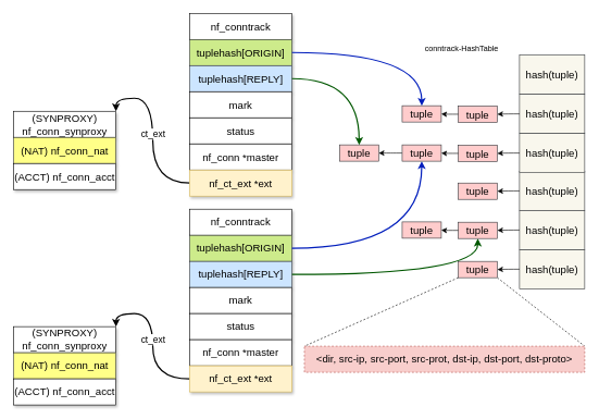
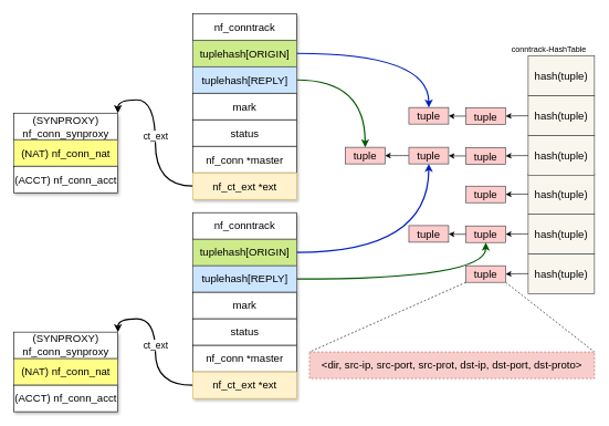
  <mxCell id="0" />
  <mxCell id="1" parent="0" />
  <mxCell id="2" value="&lt;font style=&quot;font-size: 14px&quot;&gt;ct_ext&lt;/font&gt;" style="edgeStyle=orthogonalEdgeStyle;curved=1;rounded=0;orthogonalLoop=1;jettySize=auto;html=1;entryX=1;entryY=0;entryDx=0;entryDy=0;exitX=0;exitY=0.5;exitDx=0;exitDy=0;strokeWidth=2;" parent="1" source="14" target="4" edge="1"><mxGeometry relative="1" as="geometry" /></mxCell>
  <mxCell id="3" value="" style="group;sketch=0;shadow=1;glass=0;" parent="1" vertex="1" connectable="0"><mxGeometry x="20" y="170" width="157" height="120" as="geometry" /></mxCell>
  <mxCell id="4" value="&lt;font style=&quot;font-size: 16px&quot;&gt;(SYNPROXY) nf_conn_synproxy&lt;/font&gt;" style="rounded=0;whiteSpace=wrap;html=1;sketch=0;shadow=1;glass=0;" parent="3" vertex="1"><mxGeometry width="157" height="40" as="geometry" /></mxCell>
  <mxCell id="5" value="&lt;font style=&quot;font-size: 16px&quot;&gt;(NAT) nf_conn_nat&lt;/font&gt;" style="rounded=0;whiteSpace=wrap;html=1;fillColor=#ffff88;strokeColor=#36393d;sketch=0;shadow=1;glass=0;" parent="3" vertex="1"><mxGeometry y="40" width="157" height="40" as="geometry" /></mxCell>
  <mxCell id="6" value="&lt;span style=&quot;font-size: 16px&quot;&gt;(ACCT) nf_conn_acct&lt;/span&gt;" style="rounded=0;whiteSpace=wrap;html=1;sketch=0;shadow=1;glass=0;" parent="3" vertex="1"><mxGeometry y="80" width="157" height="40" as="geometry" /></mxCell>
  <mxCell id="7" value="" style="group;shadow=1;" parent="1" vertex="1" connectable="0"><mxGeometry x="290" y="20" width="157" height="280" as="geometry" /></mxCell>
  <mxCell id="8" value="nf_conntrack" style="rounded=0;whiteSpace=wrap;html=1;fontSize=16;shadow=1;" parent="7" vertex="1"><mxGeometry width="157" height="40" as="geometry" /></mxCell>
  <mxCell id="9" value="&lt;font style=&quot;font-size: 16px&quot;&gt;tuplehash[ORIGIN]&lt;/font&gt;" style="rounded=0;whiteSpace=wrap;html=1;fillColor=#cdeb8b;strokeColor=#36393d;shadow=1;" parent="7" vertex="1"><mxGeometry y="40" width="157" height="40" as="geometry" /></mxCell>
  <mxCell id="10" value="&lt;font style=&quot;font-size: 16px&quot;&gt;tuplehash[REPLY]&lt;/font&gt;" style="rounded=0;whiteSpace=wrap;html=1;fillColor=#cce5ff;strokeColor=#36393d;shadow=1;" parent="7" vertex="1"><mxGeometry y="80" width="157" height="40" as="geometry" /></mxCell>
  <mxCell id="11" value="&lt;font style=&quot;font-size: 16px&quot;&gt;mark&lt;/font&gt;" style="rounded=0;whiteSpace=wrap;html=1;shadow=1;" parent="7" vertex="1"><mxGeometry y="120" width="157" height="40" as="geometry" /></mxCell>
  <mxCell id="12" value="&lt;font style=&quot;font-size: 16px&quot;&gt;status&lt;/font&gt;" style="rounded=0;whiteSpace=wrap;html=1;shadow=1;" parent="7" vertex="1"><mxGeometry y="160" width="157" height="40" as="geometry" /></mxCell>
  <mxCell id="13" value="&lt;font style=&quot;font-size: 16px&quot;&gt;nf_conn *master&lt;/font&gt;" style="rounded=0;whiteSpace=wrap;html=1;shadow=1;" parent="7" vertex="1"><mxGeometry y="200" width="157" height="40" as="geometry" /></mxCell>
  <mxCell id="14" value="&lt;font style=&quot;font-size: 16px&quot;&gt;nf_ct_ext *ext&lt;/font&gt;" style="rounded=0;whiteSpace=wrap;html=1;shadow=1;fillColor=#fff2cc;strokeColor=#d6b656;" parent="7" vertex="1"><mxGeometry y="240" width="157" height="40" as="geometry" /></mxCell>
  <mxCell id="15" style="edgeStyle=orthogonalEdgeStyle;curved=1;rounded=0;orthogonalLoop=1;jettySize=auto;html=1;exitX=1;exitY=0.5;exitDx=0;exitDy=0;entryX=0.5;entryY=0;entryDx=0;entryDy=0;fillColor=#0050ef;strokeColor=#001DBC;strokeWidth=2;" parent="1" source="9" target="48" edge="1"><mxGeometry relative="1" as="geometry" /></mxCell>
  <mxCell id="16" value="tuple" style="rounded=0;whiteSpace=wrap;html=1;fontSize=16;fillColor=#ffcccc;strokeColor=#36393d;" parent="1" vertex="1"><mxGeometry x="520" y="221.5" width="60" height="25" as="geometry" /></mxCell>
  <mxCell id="17" value="" style="edgeStyle=orthogonalEdgeStyle;curved=1;rounded=0;orthogonalLoop=1;jettySize=auto;html=1;" parent="1" source="53" target="16" edge="1"><mxGeometry relative="1" as="geometry" /></mxCell>
  <mxCell id="18" style="edgeStyle=orthogonalEdgeStyle;curved=1;rounded=0;orthogonalLoop=1;jettySize=auto;html=1;exitX=1;exitY=0.5;exitDx=0;exitDy=0;entryX=0.5;entryY=0;entryDx=0;entryDy=0;fillColor=#008a00;strokeColor=#005700;strokeWidth=2;" parent="1" source="10" target="16" edge="1"><mxGeometry relative="1" as="geometry" /></mxCell>
  <mxCell id="19" value="&lt;font style=&quot;font-size: 14px&quot;&gt;ct_ext&lt;/font&gt;" style="edgeStyle=orthogonalEdgeStyle;curved=1;rounded=0;orthogonalLoop=1;jettySize=auto;html=1;entryX=1;entryY=0;entryDx=0;entryDy=0;exitX=0;exitY=0.5;exitDx=0;exitDy=0;strokeWidth=2;" parent="1" source="31" target="21" edge="1"><mxGeometry relative="1" as="geometry" /></mxCell>
  <mxCell id="20" value="" style="group;sketch=0;shadow=1;glass=0;" parent="1" vertex="1" connectable="0"><mxGeometry x="20" y="500" width="157" height="120" as="geometry" /></mxCell>
  <mxCell id="21" value="&lt;font style=&quot;font-size: 16px&quot;&gt;(SYNPROXY) nf_conn_synproxy&lt;/font&gt;" style="rounded=0;whiteSpace=wrap;html=1;sketch=0;shadow=1;glass=0;" parent="20" vertex="1"><mxGeometry width="157" height="40" as="geometry" /></mxCell>
  <mxCell id="22" value="&lt;font style=&quot;font-size: 16px&quot;&gt;(NAT) nf_conn_nat&lt;/font&gt;" style="rounded=0;whiteSpace=wrap;html=1;fillColor=#ffff88;strokeColor=#36393d;sketch=0;shadow=1;glass=0;" parent="20" vertex="1"><mxGeometry y="40" width="157" height="40" as="geometry" /></mxCell>
  <mxCell id="23" value="&lt;span style=&quot;font-size: 16px&quot;&gt;(ACCT) nf_conn_acct&lt;/span&gt;" style="rounded=0;whiteSpace=wrap;html=1;sketch=0;shadow=1;glass=0;" parent="20" vertex="1"><mxGeometry y="80" width="157" height="40" as="geometry" /></mxCell>
  <mxCell id="24" value="" style="group;shadow=1;" parent="1" vertex="1" connectable="0"><mxGeometry x="290" y="320" width="157" height="280" as="geometry" /></mxCell>
  <mxCell id="25" value="nf_conntrack" style="rounded=0;whiteSpace=wrap;html=1;fontSize=16;shadow=1;" parent="24" vertex="1"><mxGeometry width="157" height="40" as="geometry" /></mxCell>
  <mxCell id="26" value="&lt;font style=&quot;font-size: 16px&quot;&gt;tuplehash[ORIGIN]&lt;/font&gt;" style="rounded=0;whiteSpace=wrap;html=1;fillColor=#cdeb8b;strokeColor=#36393d;shadow=1;" parent="24" vertex="1"><mxGeometry y="40" width="157" height="40" as="geometry" /></mxCell>
  <mxCell id="27" value="&lt;font style=&quot;font-size: 16px&quot;&gt;tuplehash[REPLY]&lt;/font&gt;" style="rounded=0;whiteSpace=wrap;html=1;fillColor=#cce5ff;strokeColor=#36393d;shadow=1;" parent="24" vertex="1"><mxGeometry y="80" width="157" height="40" as="geometry" /></mxCell>
  <mxCell id="28" value="&lt;font style=&quot;font-size: 16px&quot;&gt;mark&lt;/font&gt;" style="rounded=0;whiteSpace=wrap;html=1;shadow=1;" parent="24" vertex="1"><mxGeometry y="120" width="157" height="40" as="geometry" /></mxCell>
  <mxCell id="29" value="&lt;font style=&quot;font-size: 16px&quot;&gt;status&lt;/font&gt;" style="rounded=0;whiteSpace=wrap;html=1;shadow=1;" parent="24" vertex="1"><mxGeometry y="160" width="157" height="40" as="geometry" /></mxCell>
  <mxCell id="30" value="&lt;font style=&quot;font-size: 16px&quot;&gt;nf_conn *master&lt;/font&gt;" style="rounded=0;whiteSpace=wrap;html=1;shadow=1;" parent="24" vertex="1"><mxGeometry y="200" width="157" height="40" as="geometry" /></mxCell>
  <mxCell id="31" value="&lt;font style=&quot;font-size: 16px&quot;&gt;nf_ct_ext *ext&lt;/font&gt;" style="rounded=0;whiteSpace=wrap;html=1;shadow=1;fillColor=#fff2cc;strokeColor=#d6b656;" parent="24" vertex="1"><mxGeometry y="240" width="157" height="40" as="geometry" /></mxCell>
  <mxCell id="32" style="edgeStyle=orthogonalEdgeStyle;curved=1;rounded=0;orthogonalLoop=1;jettySize=auto;html=1;exitX=1;exitY=0.5;exitDx=0;exitDy=0;entryX=0.5;entryY=1;entryDx=0;entryDy=0;fillColor=#0050ef;strokeColor=#001DBC;strokeWidth=2;" parent="1" source="26" target="53" edge="1"><mxGeometry relative="1" as="geometry"><mxPoint x="473" y="415" as="sourcePoint" /></mxGeometry></mxCell>
  <mxCell id="33" style="edgeStyle=orthogonalEdgeStyle;curved=1;rounded=0;orthogonalLoop=1;jettySize=auto;html=1;exitX=1;exitY=0.5;exitDx=0;exitDy=0;entryX=0.5;entryY=1;entryDx=0;entryDy=0;fillColor=#008a00;strokeColor=#005700;strokeWidth=2;" parent="1" source="27" target="56" edge="1"><mxGeometry relative="1" as="geometry"><mxPoint x="730" y="415" as="targetPoint" /></mxGeometry></mxCell>
  <mxCell id="34" value="hash(tuple)" style="rounded=0;whiteSpace=wrap;html=1;fontSize=16;fillColor=#f9f7ed;strokeColor=#36393d;comic=0;backgroundOutline=0;sketch=0;" parent="1" vertex="1"><mxGeometry x="796" y="382" width="100" height="60" as="geometry" /></mxCell>
  <mxCell id="35" style="edgeStyle=none;rounded=0;orthogonalLoop=1;jettySize=auto;html=1;exitX=0;exitY=1;exitDx=0;exitDy=0;entryX=0;entryY=0;entryDx=0;entryDy=0;endArrow=none;endFill=0;dashed=1;" parent="1" source="37" target="44" edge="1"><mxGeometry relative="1" as="geometry" /></mxCell>
  <mxCell id="36" style="edgeStyle=none;rounded=0;orthogonalLoop=1;jettySize=auto;html=1;exitX=1;exitY=1;exitDx=0;exitDy=0;entryX=1;entryY=0;entryDx=0;entryDy=0;endArrow=none;endFill=0;dashed=1;" parent="1" source="37" target="44" edge="1"><mxGeometry relative="1" as="geometry" /></mxCell>
  <mxCell id="37" value="tuple" style="rounded=0;whiteSpace=wrap;html=1;fontSize=16;fillColor=#ffcccc;strokeColor=#36393d;" parent="1" vertex="1"><mxGeometry x="702" y="400" width="60" height="25" as="geometry" /></mxCell>
  <mxCell id="38" value="" style="edgeStyle=orthogonalEdgeStyle;curved=1;rounded=0;orthogonalLoop=1;jettySize=auto;html=1;comic=0;backgroundOutline=0;sketch=0;" parent="1" source="34" target="37" edge="1"><mxGeometry relative="1" as="geometry" /></mxCell>
  <mxCell id="39" value="hash(tuple)" style="rounded=0;whiteSpace=wrap;html=1;fontSize=16;fillColor=#f9f7ed;strokeColor=#36393d;comic=0;backgroundOutline=0;sketch=0;" parent="1" vertex="1"><mxGeometry x="796" y="262" width="100" height="60" as="geometry" /></mxCell>
  <mxCell id="40" value="tuple" style="rounded=0;whiteSpace=wrap;html=1;fontSize=16;fillColor=#ffcccc;strokeColor=#36393d;" parent="1" vertex="1"><mxGeometry x="702" y="280" width="60" height="25" as="geometry" /></mxCell>
  <mxCell id="41" value="" style="edgeStyle=orthogonalEdgeStyle;curved=1;rounded=0;orthogonalLoop=1;jettySize=auto;html=1;comic=0;backgroundOutline=0;sketch=0;" parent="1" source="39" target="40" edge="1"><mxGeometry x="546" y="252" as="geometry" /></mxCell>
  <mxCell id="42" value="hash(tuple)" style="rounded=0;whiteSpace=wrap;html=1;fontSize=16;fillColor=#f9f7ed;strokeColor=#36393d;comic=0;backgroundOutline=0;sketch=0;" parent="1" vertex="1"><mxGeometry x="796" y="84" width="100" height="60" as="geometry" /></mxCell>
- <mxCell id="43" value="conntrack-HashTable" style="text;html=1;align=center;verticalAlign=middle;resizable=0;points=[];autosize=1;comic=0;backgroundOutline=0;sketch=0;" parent="1" vertex="1"><mxGeometry x="642" y="64" width="130" height="20" as="geometry" /></mxCell>
+ <mxCell id="43" value="conntrack-HashTable" style="text;html=1;align=center;verticalAlign=middle;resizable=0;points=[];autosize=1;comic=0;backgroundOutline=0;sketch=0;" parent="1" vertex="1"><mxGeometry x="762" y="64" width="130" height="20" as="geometry" /></mxCell>
  <mxCell id="44" value="&amp;lt;dir, src-ip, src-port, src-prot, dst-ip, dst-port, dst-proto&amp;gt;" style="rounded=0;whiteSpace=wrap;html=1;fontSize=16;fillColor=#f8cecc;strokeColor=#b85450;dashed=1;" parent="1" vertex="1"><mxGeometry x="466" y="530" width="430" height="40" as="geometry" /></mxCell>
  <mxCell id="45" value="hash(tuple)" style="rounded=0;whiteSpace=wrap;html=1;fontSize=16;fillColor=#f9f7ed;strokeColor=#36393d;comic=0;backgroundOutline=0;sketch=0;" parent="1" vertex="1"><mxGeometry x="796" y="144" width="100" height="60" as="geometry" /></mxCell>
  <mxCell id="46" value="tuple" style="rounded=0;whiteSpace=wrap;html=1;fontSize=16;fillColor=#ffcccc;strokeColor=#36393d;" parent="1" vertex="1"><mxGeometry x="702" y="162" width="60" height="25" as="geometry" /></mxCell>
  <mxCell id="47" value="" style="edgeStyle=orthogonalEdgeStyle;curved=1;rounded=0;orthogonalLoop=1;jettySize=auto;html=1;comic=0;backgroundOutline=0;sketch=0;" parent="1" source="45" target="46" edge="1"><mxGeometry x="546" y="134" as="geometry" /></mxCell>
  <mxCell id="48" value="tuple" style="rounded=0;whiteSpace=wrap;html=1;fontSize=16;fillColor=#ffcccc;strokeColor=#36393d;" parent="1" vertex="1"><mxGeometry x="616" y="161.5" width="60" height="25" as="geometry" /></mxCell>
  <mxCell id="49" value="" style="edgeStyle=orthogonalEdgeStyle;curved=1;rounded=0;orthogonalLoop=1;jettySize=auto;html=1;" parent="1" source="46" target="48" edge="1"><mxGeometry x="546" y="134" as="geometry" /></mxCell>
  <mxCell id="50" value="hash(tuple)" style="rounded=0;whiteSpace=wrap;html=1;fontSize=16;fillColor=#f9f7ed;strokeColor=#36393d;comic=0;backgroundOutline=0;sketch=0;" parent="1" vertex="1"><mxGeometry x="796" y="204" width="100" height="60" as="geometry" /></mxCell>
  <mxCell id="51" value="tuple" style="rounded=0;whiteSpace=wrap;html=1;fontSize=16;fillColor=#ffcccc;strokeColor=#36393d;" parent="1" vertex="1"><mxGeometry x="702" y="222" width="60" height="25" as="geometry" /></mxCell>
  <mxCell id="52" value="" style="edgeStyle=orthogonalEdgeStyle;curved=1;rounded=0;orthogonalLoop=1;jettySize=auto;html=1;comic=0;backgroundOutline=0;sketch=0;" parent="1" source="50" target="51" edge="1"><mxGeometry x="546" y="194" as="geometry" /></mxCell>
  <mxCell id="53" value="tuple" style="rounded=0;whiteSpace=wrap;html=1;fontSize=16;fillColor=#ffcccc;strokeColor=#36393d;" parent="1" vertex="1"><mxGeometry x="616" y="221.5" width="60" height="25" as="geometry" /></mxCell>
  <mxCell id="54" value="" style="edgeStyle=orthogonalEdgeStyle;curved=1;rounded=0;orthogonalLoop=1;jettySize=auto;html=1;" parent="1" source="51" target="53" edge="1"><mxGeometry x="546" y="194" as="geometry" /></mxCell>
  <mxCell id="55" value="hash(tuple)" style="rounded=0;whiteSpace=wrap;html=1;fontSize=16;fillColor=#f9f7ed;strokeColor=#36393d;comic=0;backgroundOutline=0;sketch=0;" parent="1" vertex="1"><mxGeometry x="796" y="322" width="100" height="60" as="geometry" /></mxCell>
  <mxCell id="56" value="tuple" style="rounded=0;whiteSpace=wrap;html=1;fontSize=16;fillColor=#ffcccc;strokeColor=#36393d;" parent="1" vertex="1"><mxGeometry x="702" y="340" width="60" height="25" as="geometry" /></mxCell>
  <mxCell id="57" value="" style="edgeStyle=orthogonalEdgeStyle;curved=1;rounded=0;orthogonalLoop=1;jettySize=auto;html=1;comic=0;backgroundOutline=0;sketch=0;" parent="1" source="55" target="56" edge="1"><mxGeometry x="546" y="312" as="geometry" /></mxCell>
  <mxCell id="58" value="tuple" style="rounded=0;whiteSpace=wrap;html=1;fontSize=16;fillColor=#ffcccc;strokeColor=#36393d;" parent="1" vertex="1"><mxGeometry x="616" y="339.5" width="60" height="25" as="geometry" /></mxCell>
  <mxCell id="59" value="" style="edgeStyle=orthogonalEdgeStyle;curved=1;rounded=0;orthogonalLoop=1;jettySize=auto;html=1;" parent="1" source="56" target="58" edge="1"><mxGeometry x="546" y="312" as="geometry" /></mxCell>
